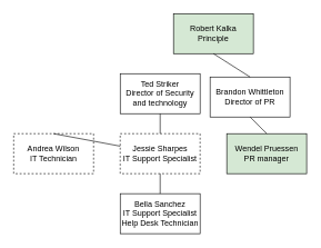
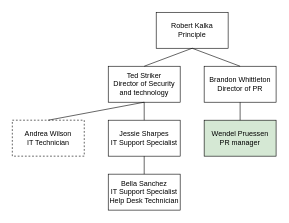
  <mxCell id="0" />
  <mxCell id="1" parent="0" />
- <mxCell id="2" value="Robert Kalka&lt;br&gt;Principle" style="rounded=0;whiteSpace=wrap;html=1;fillColor=#d5e8d4;" vertex="1" parent="1"><mxGeometry x="260" y="20" width="120" height="60" as="geometry" /></mxCell>
+ <mxCell id="2" value="Robert Kalka&lt;br&gt;Principle" style="rounded=0;whiteSpace=wrap;html=1;" vertex="1" parent="1"><mxGeometry x="260" y="20" width="120" height="60" as="geometry" /></mxCell>
  <mxCell id="3" value="Andrea Wilson&lt;br&gt;IT Technician" style="rounded=0;whiteSpace=wrap;html=1;dashed=1;" vertex="1" parent="1"><mxGeometry x="20" y="200" width="120" height="60" as="geometry" /></mxCell>
- <mxCell id="4" value="Jessie Sharpes&lt;br&gt;IT Support Specialist" style="rounded=0;whiteSpace=wrap;html=1;dashed=1;" vertex="1" parent="1"><mxGeometry x="180" y="200" width="120" height="60" as="geometry" /></mxCell>
- <mxCell id="5" value="Brandon Whittleton&lt;br&gt;Director of PR" style="rounded=0;whiteSpace=wrap;html=1;" vertex="1" parent="1"><mxGeometry x="315" y="115" width="120" height="60" as="geometry" /></mxCell>
+ <mxCell id="4" value="Jessie Sharpes&lt;br&gt;IT Support Specialist" style="rounded=0;whiteSpace=wrap;html=1;" vertex="1" parent="1"><mxGeometry x="180" y="200" width="120" height="60" as="geometry" /></mxCell>
+ <mxCell id="5" value="Brandon Whittleton&lt;br&gt;Director of PR" style="rounded=0;whiteSpace=wrap;html=1;" vertex="1" parent="1"><mxGeometry x="340" y="110" width="120" height="60" as="geometry" /></mxCell>
  <mxCell id="6" value="Bella Sanchez&lt;br&gt;IT Support Specialist&lt;br&gt;Help Desk Technician" style="rounded=0;whiteSpace=wrap;html=1;" vertex="1" parent="1"><mxGeometry x="180" y="290" width="120" height="60" as="geometry" /></mxCell>
  <mxCell id="7" value="Wendel Pruessen&lt;br&gt;PR manager" style="rounded=0;whiteSpace=wrap;html=1;fillColor=#d5e8d4;" vertex="1" parent="1"><mxGeometry x="340" y="200" width="120" height="60" as="geometry" /></mxCell>
  <mxCell id="8" value="Ted Striker&lt;br&gt;Director of Security and technology" style="rounded=0;whiteSpace=wrap;html=1;" vertex="1" parent="1"><mxGeometry x="180" y="110" width="120" height="60" as="geometry" /></mxCell>
+ <mxCell id="9" value="" style="endArrow=none;html=1;rounded=0;entryX=0.5;entryY=1;entryDx=0;entryDy=0;exitX=0.5;exitY=0;exitDx=0;exitDy=0;" edge="1" parent="1" source="8" target="2"><mxGeometry width="50" height="50" relative="1" as="geometry"><mxPoint x="310" y="190" as="sourcePoint" /><mxPoint x="360" y="140" as="targetPoint" /></mxGeometry></mxCell>
  <mxCell id="10" value="" style="endArrow=none;html=1;rounded=0;exitX=0.5;exitY=0;exitDx=0;exitDy=0;" edge="1" parent="1" source="5"><mxGeometry width="50" height="50" relative="1" as="geometry"><mxPoint x="310" y="190" as="sourcePoint" /><mxPoint x="320" y="80" as="targetPoint" /></mxGeometry></mxCell>
- <mxCell id="11" value="" style="endArrow=none;html=1;rounded=0;exitX=0.5;exitY=0;exitDx=0;exitDy=0;" edge="1" parent="1" source="3" target="4"><mxGeometry width="50" height="50" relative="1" as="geometry"><mxPoint x="310" y="190" as="sourcePoint" /><mxPoint x="360" y="140" as="targetPoint" /></mxGeometry></mxCell>
+ <mxCell id="11" value="" style="endArrow=none;html=1;rounded=0;entryX=0.5;entryY=1;entryDx=0;entryDy=0;exitX=0.5;exitY=0;exitDx=0;exitDy=0;" edge="1" parent="1" source="3" target="8"><mxGeometry width="50" height="50" relative="1" as="geometry"><mxPoint x="310" y="190" as="sourcePoint" /><mxPoint x="360" y="140" as="targetPoint" /></mxGeometry></mxCell>
  <mxCell id="12" value="" style="endArrow=none;html=1;rounded=0;entryX=0.5;entryY=1;entryDx=0;entryDy=0;exitX=0.5;exitY=0;exitDx=0;exitDy=0;" edge="1" parent="1" source="4" target="8"><mxGeometry width="50" height="50" relative="1" as="geometry"><mxPoint x="310" y="190" as="sourcePoint" /><mxPoint x="360" y="140" as="targetPoint" /></mxGeometry></mxCell>
  <mxCell id="13" value="" style="endArrow=none;html=1;rounded=0;entryX=0.5;entryY=1;entryDx=0;entryDy=0;" edge="1" parent="1" target="5"><mxGeometry width="50" height="50" relative="1" as="geometry"><mxPoint x="400" y="200" as="sourcePoint" /><mxPoint x="360" y="140" as="targetPoint" /></mxGeometry></mxCell>
  <mxCell id="14" value="" style="endArrow=none;html=1;rounded=0;entryX=0.5;entryY=1;entryDx=0;entryDy=0;exitX=0.5;exitY=0;exitDx=0;exitDy=0;" edge="1" parent="1" source="6" target="4"><mxGeometry width="50" height="50" relative="1" as="geometry"><mxPoint x="310" y="190" as="sourcePoint" /><mxPoint x="360" y="140" as="targetPoint" /></mxGeometry></mxCell>
